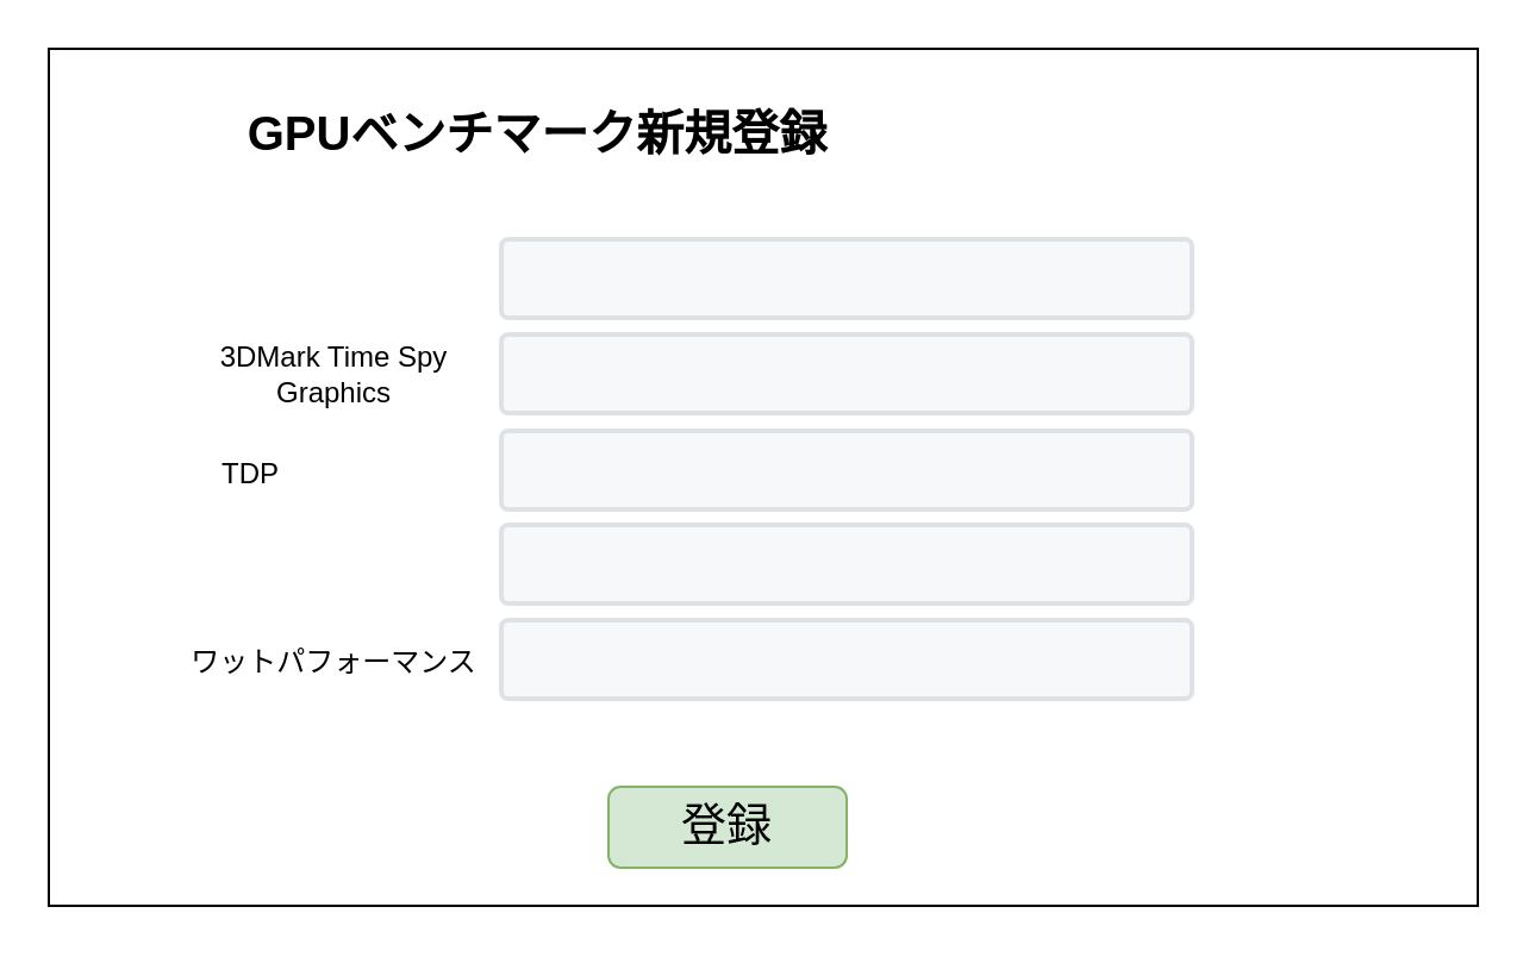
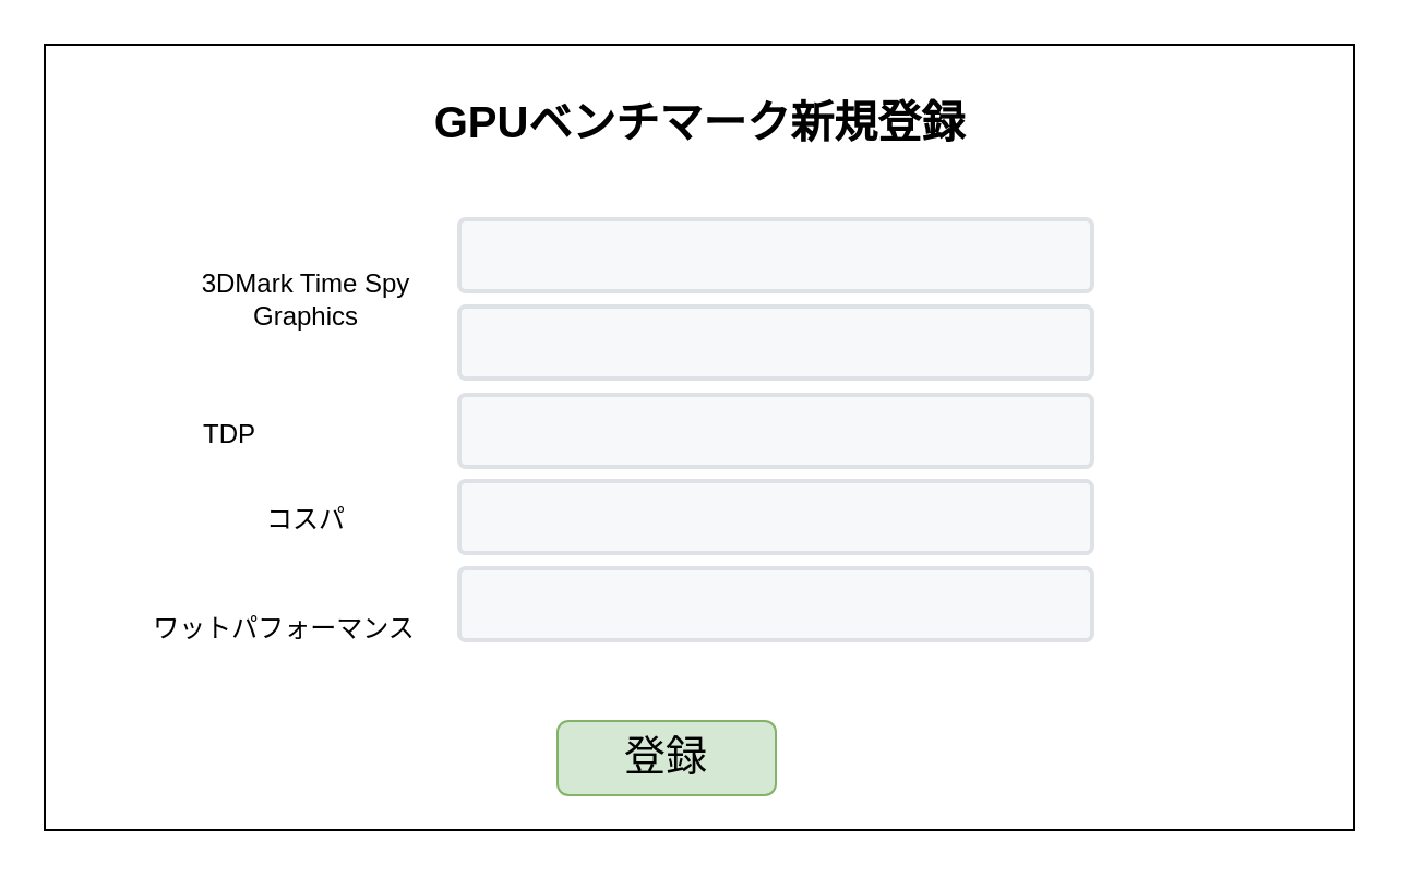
  <mxCell id="0" />
  <mxCell id="1" style="locked=1;" parent="0" />
  <mxCell id="2" value="" style="rounded=0;whiteSpace=wrap;html=1;fillColor=default;strokeColor=default;fontColor=default;" parent="1" vertex="1"><mxGeometry x="20" y="20" width="600" height="360" as="geometry" /></mxCell>
- <mxCell id="3" value="GPUベンチマーク新規登録" style="text;html=1;strokeColor=none;fillColor=none;align=center;verticalAlign=middle;whiteSpace=wrap;rounded=0;fontColor=default;fontStyle=1;fontSize=20;" parent="1" vertex="1"><mxGeometry x="98.75" y="30" width="252.5" height="50" as="geometry" /></mxCell>
+ <mxCell id="3" value="GPUベンチマーク新規登録" style="text;html=1;strokeColor=none;fillColor=none;align=center;verticalAlign=middle;whiteSpace=wrap;rounded=0;fontColor=default;fontStyle=1;fontSize=20;" parent="1" vertex="1"><mxGeometry x="193.75" y="30" width="252.5" height="50" as="geometry" /></mxCell>
  <mxCell id="4" value="&lt;span style=&quot;font-size: 19px&quot;&gt;登録&lt;/span&gt;" style="rounded=1;whiteSpace=wrap;html=1;align=center;labelBackgroundColor=none;fillColor=#d5e8d4;strokeColor=#82b366;" parent="1" vertex="1"><mxGeometry x="255" y="330" width="100" height="34" as="geometry" /></mxCell>
  <mxCell id="5" value="" style="rounded=1;arcSize=9;fillColor=#F7F8F9;align=left;spacingLeft=5;strokeColor=#DEE1E6;html=1;strokeWidth=2;fontSize=12" parent="1" vertex="1"><mxGeometry x="210" y="100" width="290" height="33" as="geometry" /></mxCell>
- <mxCell id="6" value="3DMark Time Spy Graphics" style="text;html=1;strokeColor=none;fillColor=none;align=center;verticalAlign=middle;whiteSpace=wrap;rounded=0;" parent="1" vertex="1"><mxGeometry x="85" y="141.5" width="110" height="30" as="geometry" /></mxCell>
+ <mxCell id="6" value="3DMark Time Spy Graphics" style="text;html=1;strokeColor=none;fillColor=none;align=center;verticalAlign=middle;whiteSpace=wrap;rounded=0;" parent="1" vertex="1"><mxGeometry x="85" y="121.5" width="110" height="30" as="geometry" /></mxCell>
  <mxCell id="7" value="" style="rounded=1;arcSize=9;fillColor=#F7F8F9;align=left;spacingLeft=5;strokeColor=#DEE1E6;html=1;strokeWidth=2;fontSize=12" parent="1" vertex="1"><mxGeometry x="210" y="140" width="290" height="33" as="geometry" /></mxCell>
- <mxCell id="8" value="ワットパフォーマンス" style="text;html=1;strokeColor=none;fillColor=none;align=center;verticalAlign=middle;whiteSpace=wrap;rounded=0;" parent="1" vertex="1"><mxGeometry x="75" y="263" width="130" height="30" as="geometry" /></mxCell>
+ <mxCell id="8" value="ワットパフォーマンス" style="text;html=1;strokeColor=none;fillColor=none;align=center;verticalAlign=middle;whiteSpace=wrap;rounded=0;" parent="1" vertex="1"><mxGeometry x="65" y="273" width="130" height="30" as="geometry" /></mxCell>
  <mxCell id="9" value="" style="rounded=1;arcSize=9;fillColor=#F7F8F9;align=left;spacingLeft=5;strokeColor=#DEE1E6;html=1;strokeWidth=2;fontSize=12" parent="1" vertex="1"><mxGeometry x="210" y="260" width="290" height="33" as="geometry" /></mxCell>
+ <mxCell id="10" value="コスパ" style="text;html=1;strokeColor=none;fillColor=none;align=center;verticalAlign=middle;whiteSpace=wrap;rounded=0;" parent="1" vertex="1"><mxGeometry x="110" y="223" width="60" height="30" as="geometry" /></mxCell>
  <mxCell id="11" value="" style="rounded=1;arcSize=9;fillColor=#F7F8F9;align=left;spacingLeft=5;strokeColor=#DEE1E6;html=1;strokeWidth=2;fontSize=12" parent="1" vertex="1"><mxGeometry x="210" y="220" width="290" height="33" as="geometry" /></mxCell>
  <mxCell id="12" value="TDP" style="text;html=1;strokeColor=none;fillColor=none;align=center;verticalAlign=middle;whiteSpace=wrap;rounded=0;" parent="1" vertex="1"><mxGeometry x="75" y="183.5" width="60" height="30" as="geometry" /></mxCell>
  <mxCell id="13" value="" style="rounded=1;arcSize=9;fillColor=#F7F8F9;align=left;spacingLeft=5;strokeColor=#DEE1E6;html=1;strokeWidth=2;fontSize=12" parent="1" vertex="1"><mxGeometry x="210" y="180.5" width="290" height="33" as="geometry" /></mxCell>
  <mxCell id="14" value="名称未設定レイヤ" parent="0" />
